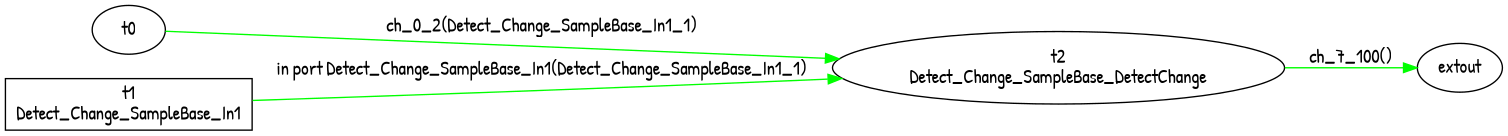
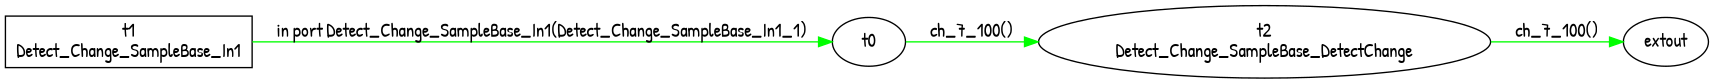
  digraph {
    fontname="Patrick Hand"
    rankdir=LR
    node [fontname="Patrick Hand"]
    edge [color=green fontname="Patrick Hand"]
    n1 [label="t2\nDetect_Change_SampleBase_DetectChange"]
    n2 [label=extout]
    t0
    n4 [label="t1\nDetect_Change_SampleBase_In1" shape=box]
    n1 -> n2 [label="ch_7_100()"]
-   t0 -> n1 [label="ch_0_2(Detect_Change_SampleBase_In1_1)"]
-   n4 -> n1 [label="in port Detect_Change_SampleBase_In1(Detect_Change_SampleBase_In1_1)"]
+   t0 -> n1 [label="ch_7_100()"]
+   n4 -> t0 [label="in port Detect_Change_SampleBase_In1(Detect_Change_SampleBase_In1_1)"]
  }
